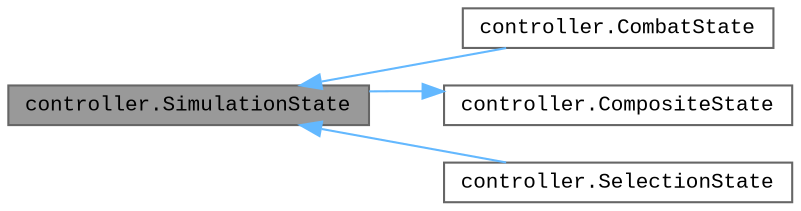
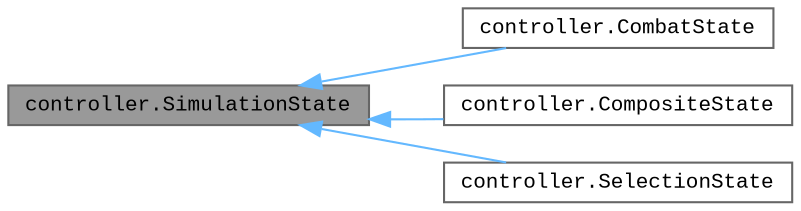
  digraph {
    fontname="Liberation Mono"
    rankdir=LR
    node [color=gray40 fillcolor=white fontname="Liberation Mono" fontsize=10 shape=box style=filled]
    edge [color=steelblue1 dir=back fontname="Liberation Mono" fontsize=10 labelfontname=Helvetica labelfontsize=10 style=solid]
    n1 [fillcolor=grey60 fontcolor=black height=0.2 label="controller.SimulationState" width=0.4]
    n2 [height=0.2 label="controller.CombatState" width=0.4]
    n3 [height=0.2 label="controller.CompositeState" width=0.4]
    n4 [height=0.2 label="controller.SelectionState" width=0.4]
    n1 -> n2
-   n3 -> n1
+   n1 -> n3
    n1 -> n4
  }
